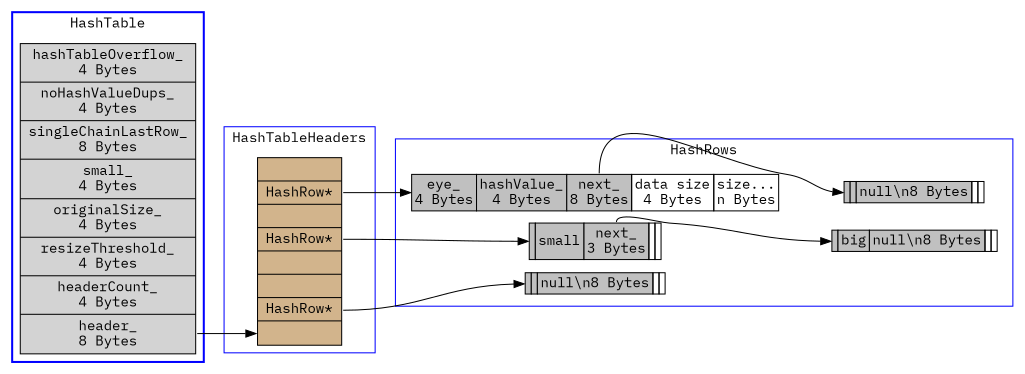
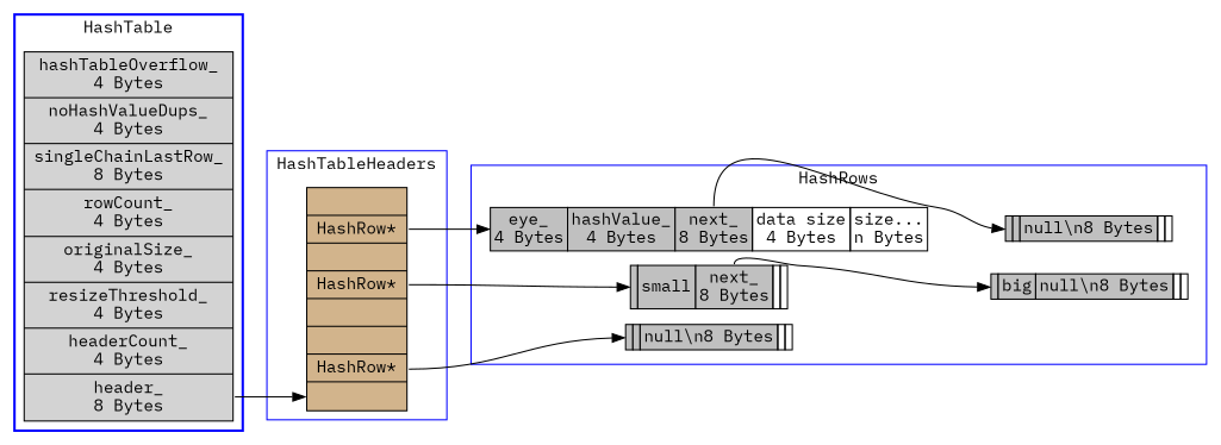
  digraph {
    fontname="IBM Plex Mono"
    nodesep=.05
    rankdir=LR
    node [fontname="IBM Plex Mono" shape=plaintext]
    edge [fontname="IBM Plex Mono" headport=header_ tailport=next_]
    n1 [fillcolor=tan height=2.5 label="<item0> |<item1> HashRow* |<item2> |<item3> HashRow* |<item4> |<item5> |<item6> HashRow* | <item7>" shape=record style=filled width=.1]
-   n2 [fillcolor=lightgrey height=2.5 label="hashTableOverflow_\n4 Bytes | noHashValueDups_\n4 Bytes | <last_>singleChainLastRow_\n8 Bytes | small_\n4 Bytes | originalSize_\n4 Bytes | resizeThreshold_\n4 Bytes | headerCount_\n4 Bytes | <header_> header_\n8 Bytes" shape=record style=filled width=.1]
+   n2 [fillcolor=lightgrey height=2.5 label="hashTableOverflow_\n4 Bytes | noHashValueDups_\n4 Bytes | <last_>singleChainLastRow_\n8 Bytes | rowCount_\n4 Bytes | originalSize_\n4 Bytes | resizeThreshold_\n4 Bytes | headerCount_\n4 Bytes | <header_> header_\n8 Bytes" shape=record style=filled width=.1]
    n3 [height=.1 label=<       <TABLE BORDER="0" CELLBORDER="1" CELLSPACING="0">         <TR> 	  <TD  bgcolor="gray" PORT="header_">eye_<br/>4 Bytes</TD> 	  <TD bgcolor="gray">hashValue_<br/>4 Bytes</TD> 	  <TD bgcolor="gray" PORT="next_">next_<br/>8 Bytes</TD> 	  <TD>data size<br/>4 Bytes</TD> 	  <TD>size...<br/>n Bytes</TD> 	</TR>       </TABLE>     > width=1.5]
-   n4 [height=.1 label=<       <TABLE BORDER="0" CELLBORDER="1" CELLSPACING="0">         <TR> 	  <TD bgcolor="gray" PORT="header_"></TD> 	  <TD bgcolor="gray">small</TD> 	  <TD bgcolor="gray" PORT="next_">next_<br/>3 Bytes</TD> 	  <TD></TD> 	  <TD></TD> 	</TR>       </TABLE>     > width=1.5]
+   n4 [height=.1 label=<       <TABLE BORDER="0" CELLBORDER="1" CELLSPACING="0">         <TR> 	  <TD bgcolor="gray" PORT="header_"></TD> 	  <TD bgcolor="gray">small</TD> 	  <TD bgcolor="gray" PORT="next_">next_<br/>8 Bytes</TD> 	  <TD></TD> 	  <TD></TD> 	</TR>       </TABLE>     > width=1.5]
    n5 [height=.1 label=<       <TABLE BORDER="0" CELLBORDER="1" CELLSPACING="0">         <TR> 	  <TD bgcolor="gray" PORT="header_"></TD> 	  <TD bgcolor="gray"></TD> 	  <TD bgcolor="gray" PORT="next_">null\n8 Bytes</TD> 	  <TD></TD> 	  <TD></TD> 	</TR>       </TABLE>     > width=1.5]
    n6 [height=.1 label=<       <TABLE BORDER="0" CELLBORDER="1" CELLSPACING="0">         <TR> 	  <TD  bgcolor="gray" PORT="header_"></TD> 	  <TD bgcolor="gray">big</TD> 	  <TD bgcolor="gray" PORT="next_">null\n8 Bytes</TD> 	  <TD></TD> 	  <TD></TD> 	</TR>       </TABLE>     > width=1.5]
    n7 [height=.1 label=<       <TABLE BORDER="0" CELLBORDER="1" CELLSPACING="0">         <TR> 	  <TD  bgcolor="gray" PORT="header_"></TD> 	  <TD bgcolor="gray"></TD> 	  <TD bgcolor="gray" PORT="next_">null\n8 Bytes</TD> 	  <TD></TD> 	  <TD></TD> 	</TR>       </TABLE>     > width=1.5]
    subgraph cluster_1 {
      color=blue
      label=HashTableHeaders
      n1
    }
    subgraph cluster_2 {
      color=blue
      label=HashTable
      style=bold
      n2
    }
    subgraph cluster_3 {
      color=blue
      label=HashRows
      n3
      n4
      n5
      n6
      n7
    }
    n1 -> n3 [tailport=item1]
    n1 -> n4 [tailport=item3]
    n1 -> n5 [tailport=item6]
    n2 -> n1 [headport=item7 tailport=header_]
    n3 -> n7
    n4 -> n6
  }
